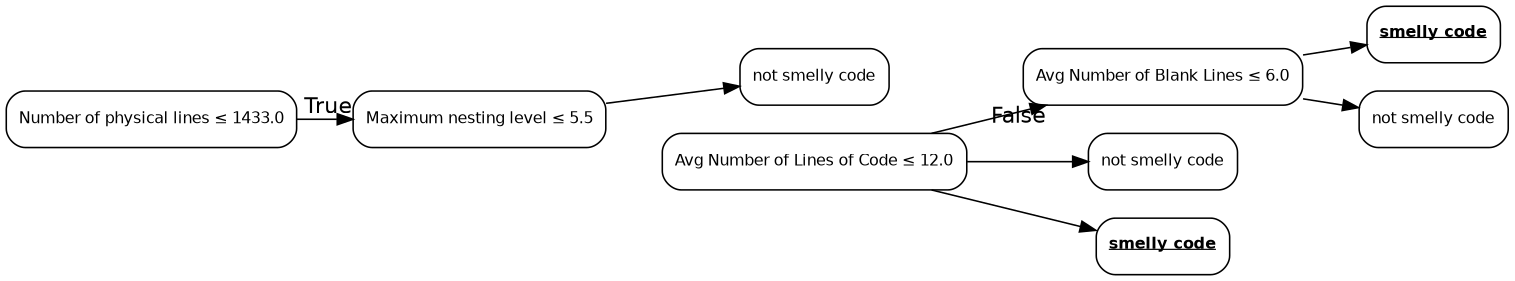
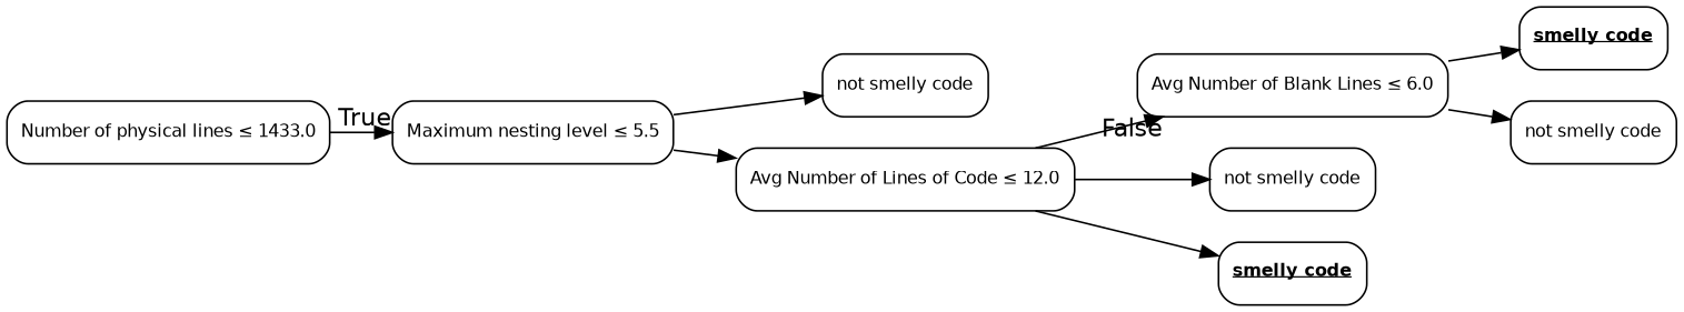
  digraph {
    fontname="DejaVu Sans"
    rankdir=LR
    node [color=black fontname="DejaVu Sans" fontsize=10 shape=box style=rounded]
    edge [fontname="DejaVu Sans"]
    n1 [label=<Number of physical lines &le; 1433.0> width=0.5]
    n2 [label=<Maximum nesting level &le; 5.5> width=0.5]
    n3 [label=<not smelly code> width=0.5]
    n4 [label=<Avg Number of Lines of Code &le; 12.0> width=0.5]
    n5 [label=<Avg Number of Blank Lines &le; 6.0> width=0.5]
    n6 [label=<<u><b>smelly code</b></u>> width=0.5]
    n7 [label=<not smelly code> width=0.5]
    n8 [label=<not smelly code> width=0.5]
    n9 [label=<<u><b>smelly code</b></u>> width=0.5]
    n1 -> n2 [headlabel=True labelangle=45 labeldistance=2.5]
    n2 -> n3
+   n2 -> n4
    n4 -> n5 [headlabel=False labelangle=-45 labeldistance=2.5]
    n4 -> n8
    n4 -> n9
    n5 -> n6
    n5 -> n7
  }
